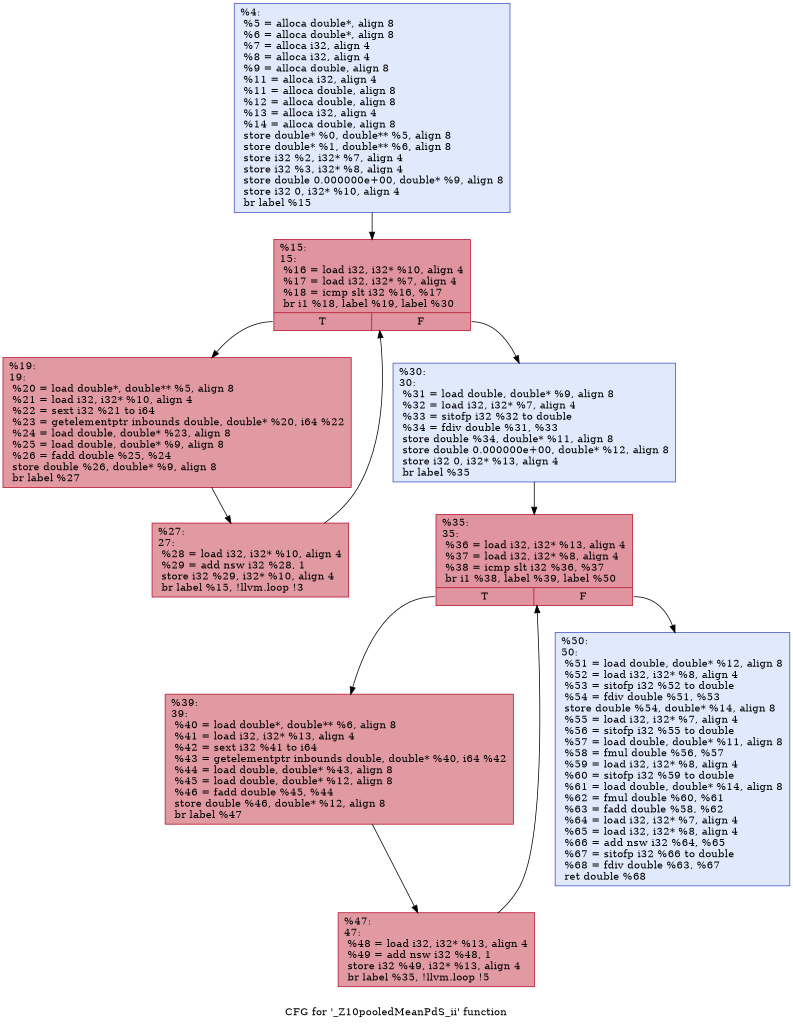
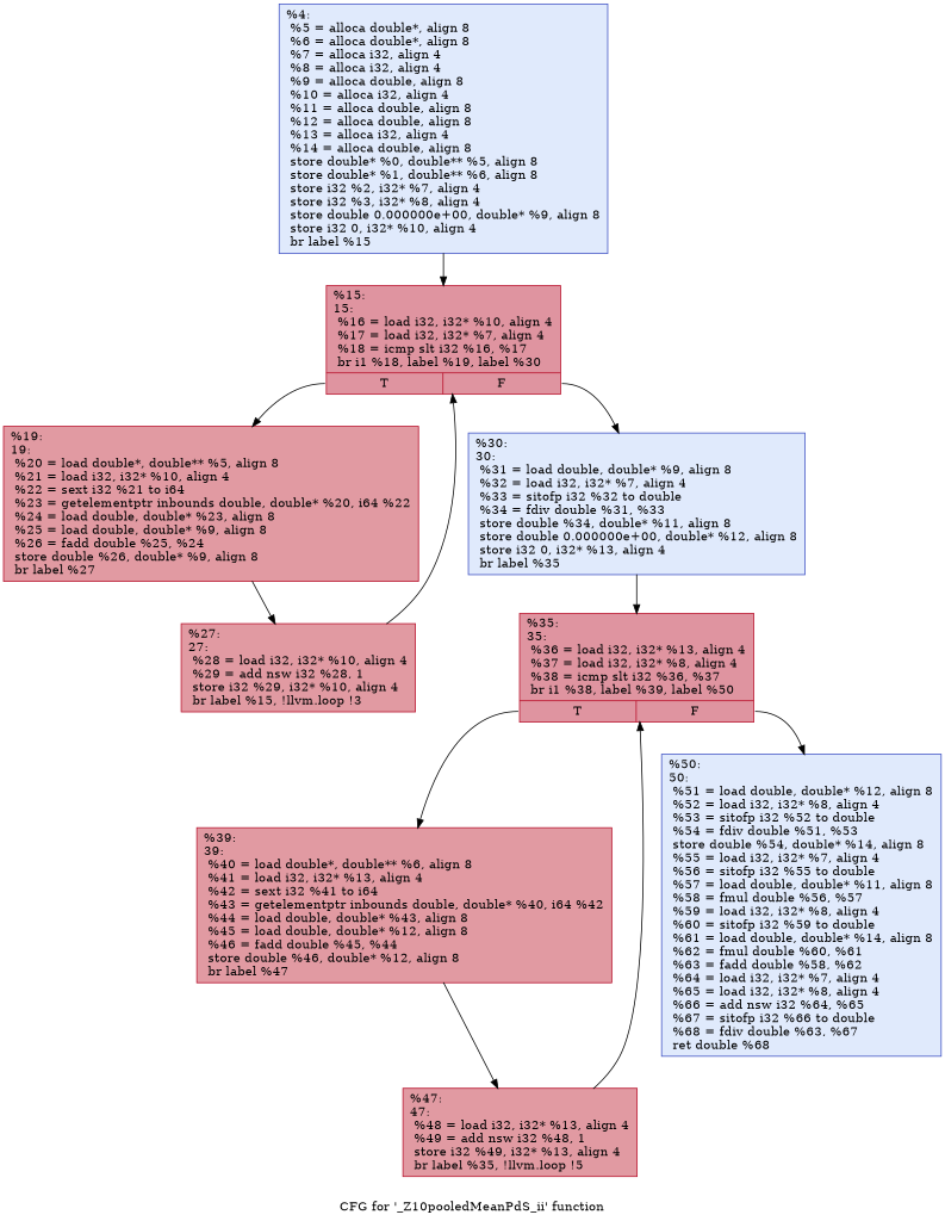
  digraph {
    label="CFG for '_Z10pooledMeanPdS_ii' function"
    node [color="#b70d28ff" fillcolor="#bb1b2c70" shape=record style=filled]
-   n1 [color="#3d50c3ff" fillcolor="#b9d0f970" label="{%4:\l  %5 = alloca double*, align 8\l  %6 = alloca double*, align 8\l  %7 = alloca i32, align 4\l  %8 = alloca i32, align 4\l  %9 = alloca double, align 8\l  %11 = alloca i32, align 4\l  %11 = alloca double, align 8\l  %12 = alloca double, align 8\l  %13 = alloca i32, align 4\l  %14 = alloca double, align 8\l  store double* %0, double** %5, align 8\l  store double* %1, double** %6, align 8\l  store i32 %2, i32* %7, align 4\l  store i32 %3, i32* %8, align 4\l  store double 0.000000e+00, double* %9, align 8\l  store i32 0, i32* %10, align 4\l  br label %15\l}"]
+   n1 [color="#3d50c3ff" fillcolor="#b9d0f970" label="{%4:\l  %5 = alloca double*, align 8\l  %6 = alloca double*, align 8\l  %7 = alloca i32, align 4\l  %8 = alloca i32, align 4\l  %9 = alloca double, align 8\l  %10 = alloca i32, align 4\l  %11 = alloca double, align 8\l  %12 = alloca double, align 8\l  %13 = alloca i32, align 4\l  %14 = alloca double, align 8\l  store double* %0, double** %5, align 8\l  store double* %1, double** %6, align 8\l  store i32 %2, i32* %7, align 4\l  store i32 %3, i32* %8, align 4\l  store double 0.000000e+00, double* %9, align 8\l  store i32 0, i32* %10, align 4\l  br label %15\l}"]
    n2 [fillcolor="#b70d2870" label="{%15:\l15:                                               \l  %16 = load i32, i32* %10, align 4\l  %17 = load i32, i32* %7, align 4\l  %18 = icmp slt i32 %16, %17\l  br i1 %18, label %19, label %30\l|{<s0>T|<s1>F}}"]
    n3 [label="{%19:\l19:                                               \l  %20 = load double*, double** %5, align 8\l  %21 = load i32, i32* %10, align 4\l  %22 = sext i32 %21 to i64\l  %23 = getelementptr inbounds double, double* %20, i64 %22\l  %24 = load double, double* %23, align 8\l  %25 = load double, double* %9, align 8\l  %26 = fadd double %25, %24\l  store double %26, double* %9, align 8\l  br label %27\l}"]
    n4 [color="#3d50c3ff" fillcolor="#b9d0f970" label="{%30:\l30:                                               \l  %31 = load double, double* %9, align 8\l  %32 = load i32, i32* %7, align 4\l  %33 = sitofp i32 %32 to double\l  %34 = fdiv double %31, %33\l  store double %34, double* %11, align 8\l  store double 0.000000e+00, double* %12, align 8\l  store i32 0, i32* %13, align 4\l  br label %35\l}"]
    n5 [label="{%27:\l27:                                               \l  %28 = load i32, i32* %10, align 4\l  %29 = add nsw i32 %28, 1\l  store i32 %29, i32* %10, align 4\l  br label %15, !llvm.loop !3\l}"]
    n6 [fillcolor="#b70d2870" label="{%35:\l35:                                               \l  %36 = load i32, i32* %13, align 4\l  %37 = load i32, i32* %8, align 4\l  %38 = icmp slt i32 %36, %37\l  br i1 %38, label %39, label %50\l|{<s0>T|<s1>F}}"]
    n7 [label="{%39:\l39:                                               \l  %40 = load double*, double** %6, align 8\l  %41 = load i32, i32* %13, align 4\l  %42 = sext i32 %41 to i64\l  %43 = getelementptr inbounds double, double* %40, i64 %42\l  %44 = load double, double* %43, align 8\l  %45 = load double, double* %12, align 8\l  %46 = fadd double %45, %44\l  store double %46, double* %12, align 8\l  br label %47\l}"]
    n8 [color="#3d50c3ff" fillcolor="#b9d0f970" label="{%50:\l50:                                               \l  %51 = load double, double* %12, align 8\l  %52 = load i32, i32* %8, align 4\l  %53 = sitofp i32 %52 to double\l  %54 = fdiv double %51, %53\l  store double %54, double* %14, align 8\l  %55 = load i32, i32* %7, align 4\l  %56 = sitofp i32 %55 to double\l  %57 = load double, double* %11, align 8\l  %58 = fmul double %56, %57\l  %59 = load i32, i32* %8, align 4\l  %60 = sitofp i32 %59 to double\l  %61 = load double, double* %14, align 8\l  %62 = fmul double %60, %61\l  %63 = fadd double %58, %62\l  %64 = load i32, i32* %7, align 4\l  %65 = load i32, i32* %8, align 4\l  %66 = add nsw i32 %64, %65\l  %67 = sitofp i32 %66 to double\l  %68 = fdiv double %63, %67\l  ret double %68\l}"]
    n9 [label="{%47:\l47:                                               \l  %48 = load i32, i32* %13, align 4\l  %49 = add nsw i32 %48, 1\l  store i32 %49, i32* %13, align 4\l  br label %35, !llvm.loop !5\l}"]
    n1 -> n2
    n2 -> n3 [tailport=s0]
    n2 -> n4 [tailport=s1]
    n3 -> n5
    n4 -> n6
    n5 -> n2
    n6 -> n7 [tailport=s0]
    n6 -> n8 [tailport=s1]
    n7 -> n9
    n9 -> n6
  }
